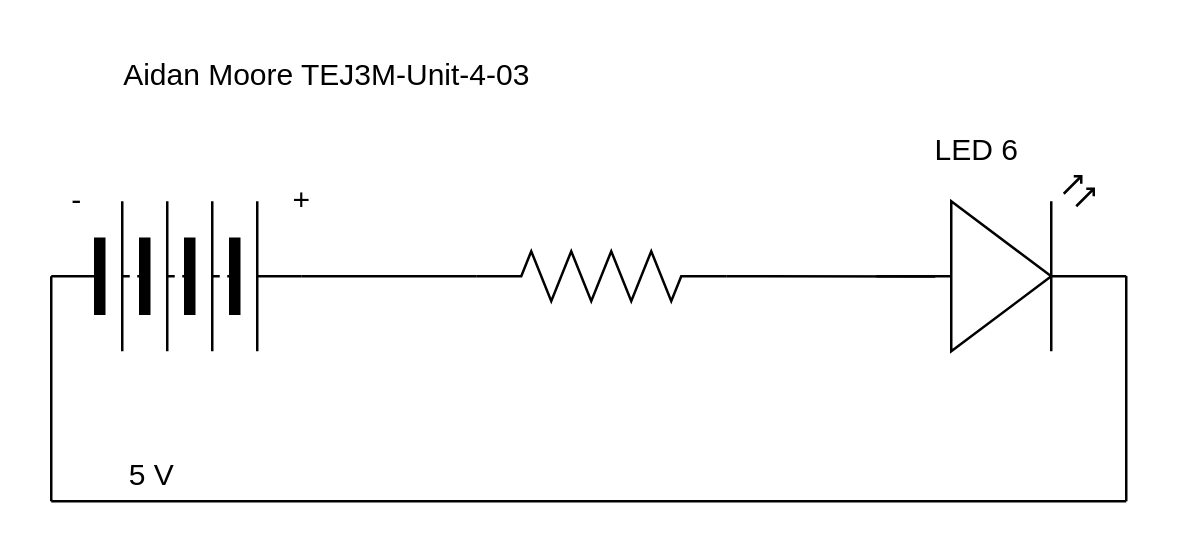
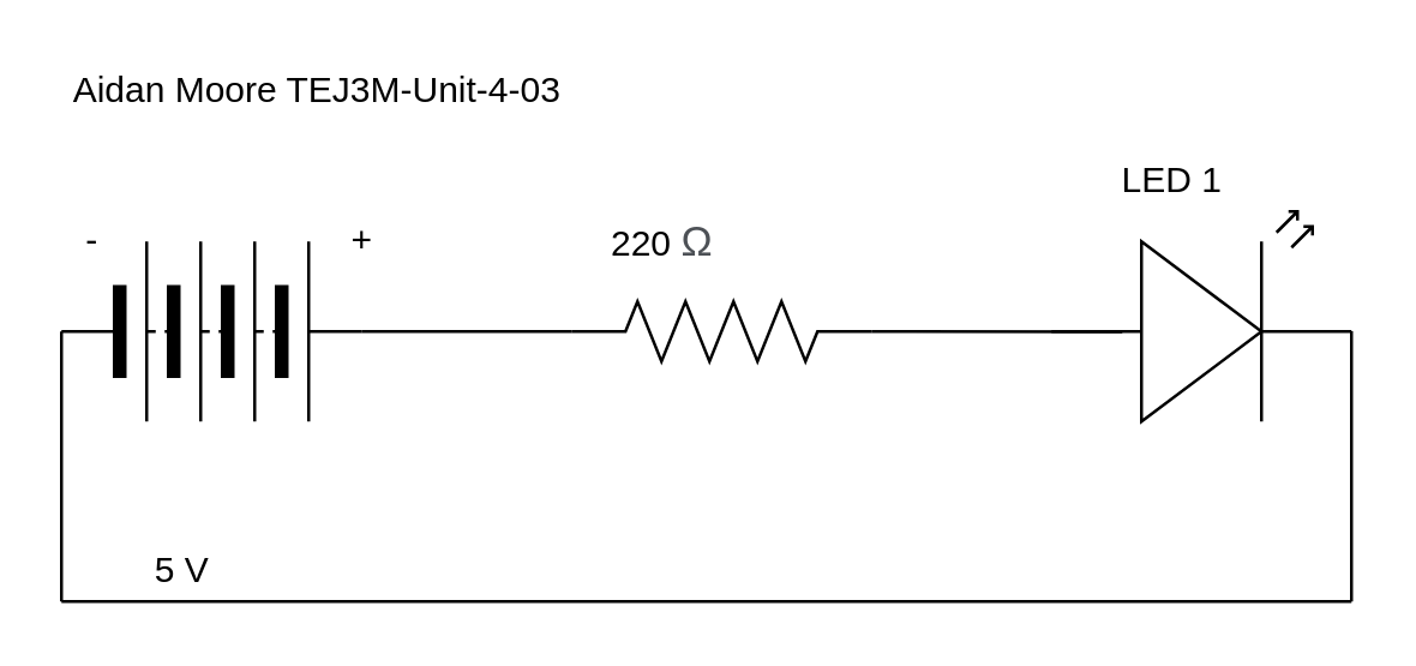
  <mxCell id="0" />
  <mxCell id="1" parent="0" />
  <mxCell id="2" style="edgeStyle=none;html=1;exitX=1;exitY=0.5;exitDx=0;exitDy=0;entryX=0;entryY=0.5;entryDx=0;entryDy=0;entryPerimeter=0;endArrow=none;endFill=0;" edge="1" parent="1" source="4" target="8"><mxGeometry relative="1" as="geometry" /></mxCell>
  <mxCell id="3" style="edgeStyle=none;html=1;exitX=0;exitY=0.5;exitDx=0;exitDy=0;endArrow=none;endFill=0;" edge="1" parent="1" source="4"><mxGeometry relative="1" as="geometry"><mxPoint x="20" y="200" as="targetPoint" /></mxGeometry></mxCell>
  <mxCell id="4" value="" style="pointerEvents=1;verticalLabelPosition=bottom;shadow=0;dashed=0;align=center;html=1;verticalAlign=top;shape=mxgraph.electrical.miscellaneous.batteryStack;" vertex="1" parent="1"><mxGeometry x="20" y="80" width="100" height="60" as="geometry" /></mxCell>
  <mxCell id="5" value="-" style="text;html=1;resizable=0;autosize=1;align=center;verticalAlign=middle;points=[];fillColor=none;strokeColor=none;rounded=0;" vertex="1" parent="1"><mxGeometry x="20" y="70" width="20" height="20" as="geometry" /></mxCell>
  <mxCell id="6" value="+" style="text;html=1;align=center;verticalAlign=middle;resizable=0;points=[];autosize=1;strokeColor=none;fillColor=none;" vertex="1" parent="1"><mxGeometry x="110" y="70" width="20" height="20" as="geometry" /></mxCell>
  <mxCell id="7" style="edgeStyle=none;html=1;exitX=1;exitY=0.5;exitDx=0;exitDy=0;exitPerimeter=0;entryX=0.236;entryY=0.573;entryDx=0;entryDy=0;entryPerimeter=0;endArrow=none;endFill=0;" edge="1" parent="1" source="8" target="11"><mxGeometry relative="1" as="geometry" /></mxCell>
  <mxCell id="8" value="" style="pointerEvents=1;verticalLabelPosition=bottom;shadow=0;dashed=0;align=center;html=1;verticalAlign=top;shape=mxgraph.electrical.resistors.resistor_2;" vertex="1" parent="1"><mxGeometry x="190" y="100" width="100" height="20" as="geometry" /></mxCell>
+ <mxCell id="9" value="220&amp;nbsp;&lt;span style=&quot;color: rgb(77 , 81 , 86) ; font-family: &amp;#34;arial&amp;#34; , sans-serif ; font-size: 14px ; text-align: left ; background-color: rgb(255 , 255 , 255)&quot;&gt;Ω&lt;/span&gt;" style="text;html=1;align=center;verticalAlign=middle;resizable=0;points=[];autosize=1;strokeColor=none;fillColor=none;" vertex="1" parent="1"><mxGeometry x="195" y="70" width="50" height="20" as="geometry" /></mxCell>
  <mxCell id="10" style="edgeStyle=none;html=1;exitX=1;exitY=0.57;exitDx=0;exitDy=0;exitPerimeter=0;endArrow=none;endFill=0;" edge="1" parent="1" source="11"><mxGeometry relative="1" as="geometry"><mxPoint x="450" y="200" as="targetPoint" /></mxGeometry></mxCell>
  <mxCell id="11" value="" style="verticalLabelPosition=bottom;shadow=0;dashed=0;align=center;html=1;verticalAlign=top;shape=mxgraph.electrical.opto_electronics.led_2;pointerEvents=1;" vertex="1" parent="1"><mxGeometry x="350" y="70" width="100" height="70" as="geometry" /></mxCell>
- <mxCell id="12" value="LED 6" style="text;html=1;align=center;verticalAlign=middle;resizable=0;points=[];autosize=1;strokeColor=none;fillColor=none;" vertex="1" parent="1"><mxGeometry x="365" y="50" width="50" height="20" as="geometry" /></mxCell>
+ <mxCell id="12" value="LED 1" style="text;html=1;align=center;verticalAlign=middle;resizable=0;points=[];autosize=1;strokeColor=none;fillColor=none;" vertex="1" parent="1"><mxGeometry x="365" y="50" width="50" height="20" as="geometry" /></mxCell>
  <mxCell id="13" value="" style="endArrow=none;html=1;" edge="1" parent="1"><mxGeometry width="50" height="50" relative="1" as="geometry"><mxPoint x="20" y="200" as="sourcePoint" /><mxPoint x="450" y="200" as="targetPoint" /></mxGeometry></mxCell>
  <mxCell id="14" value="5 V" style="text;html=1;align=center;verticalAlign=middle;resizable=0;points=[];autosize=1;strokeColor=none;fillColor=none;" vertex="1" parent="1"><mxGeometry x="45" y="180" width="30" height="20" as="geometry" /></mxCell>
- <mxCell id="15" value="Aidan Moore TEJ3M-Unit-4-03" style="text;html=1;align=center;verticalAlign=middle;resizable=0;points=[];autosize=1;strokeColor=none;fillColor=none;" vertex="1" parent="1"><mxGeometry x="40" y="20" width="180" height="20" as="geometry" /></mxCell>
+ <mxCell id="15" value="Aidan Moore TEJ3M-Unit-4-03" style="text;html=1;align=center;verticalAlign=middle;resizable=0;points=[];autosize=1;strokeColor=none;fillColor=none;" vertex="1" parent="1"><mxGeometry x="15" y="20" width="180" height="20" as="geometry" /></mxCell>
